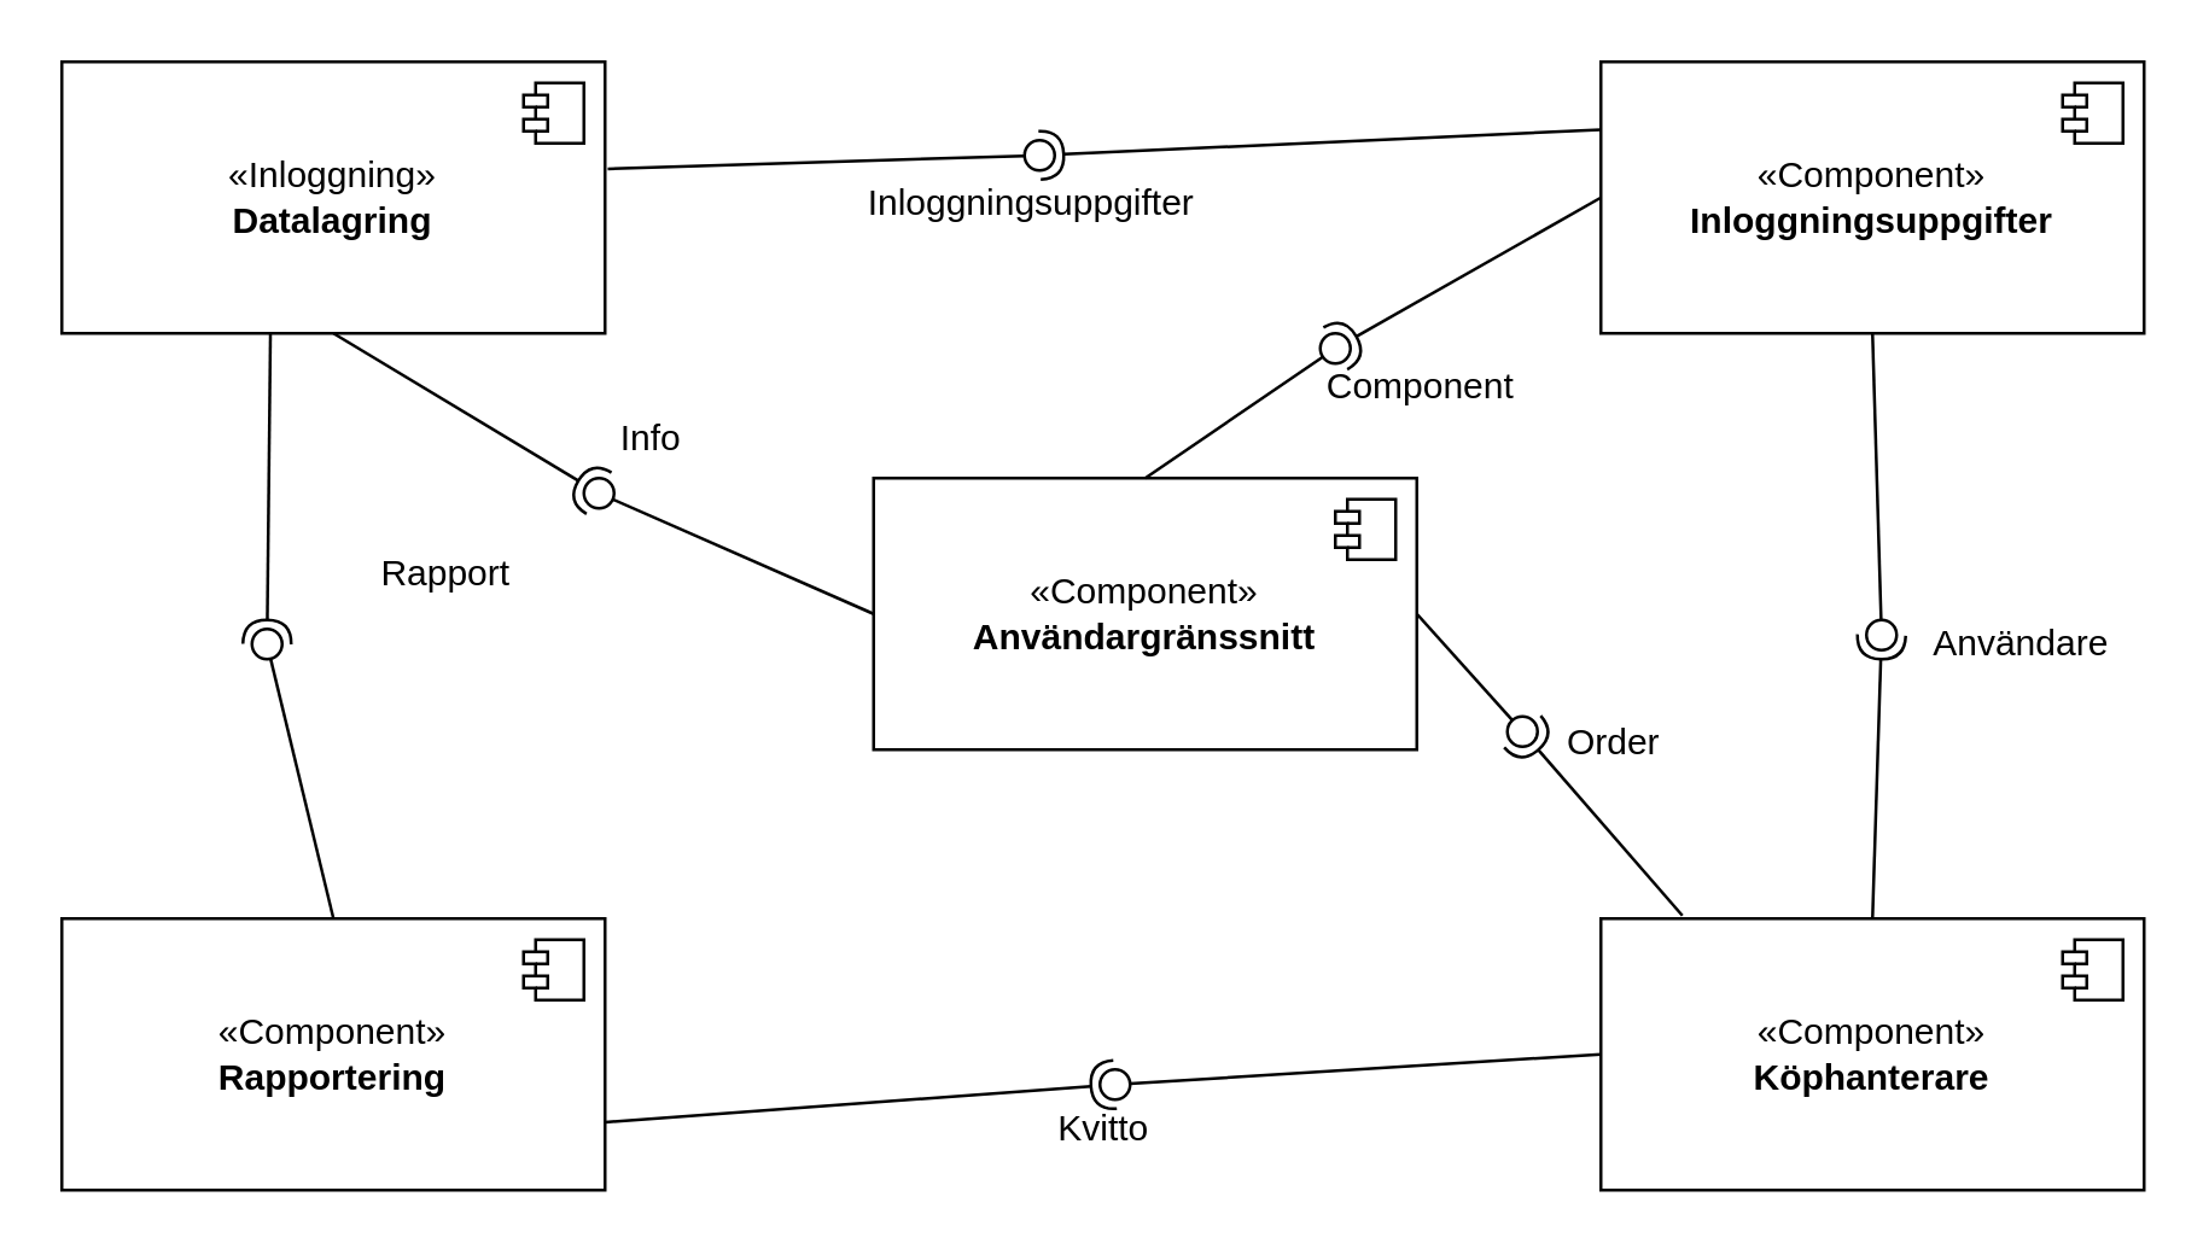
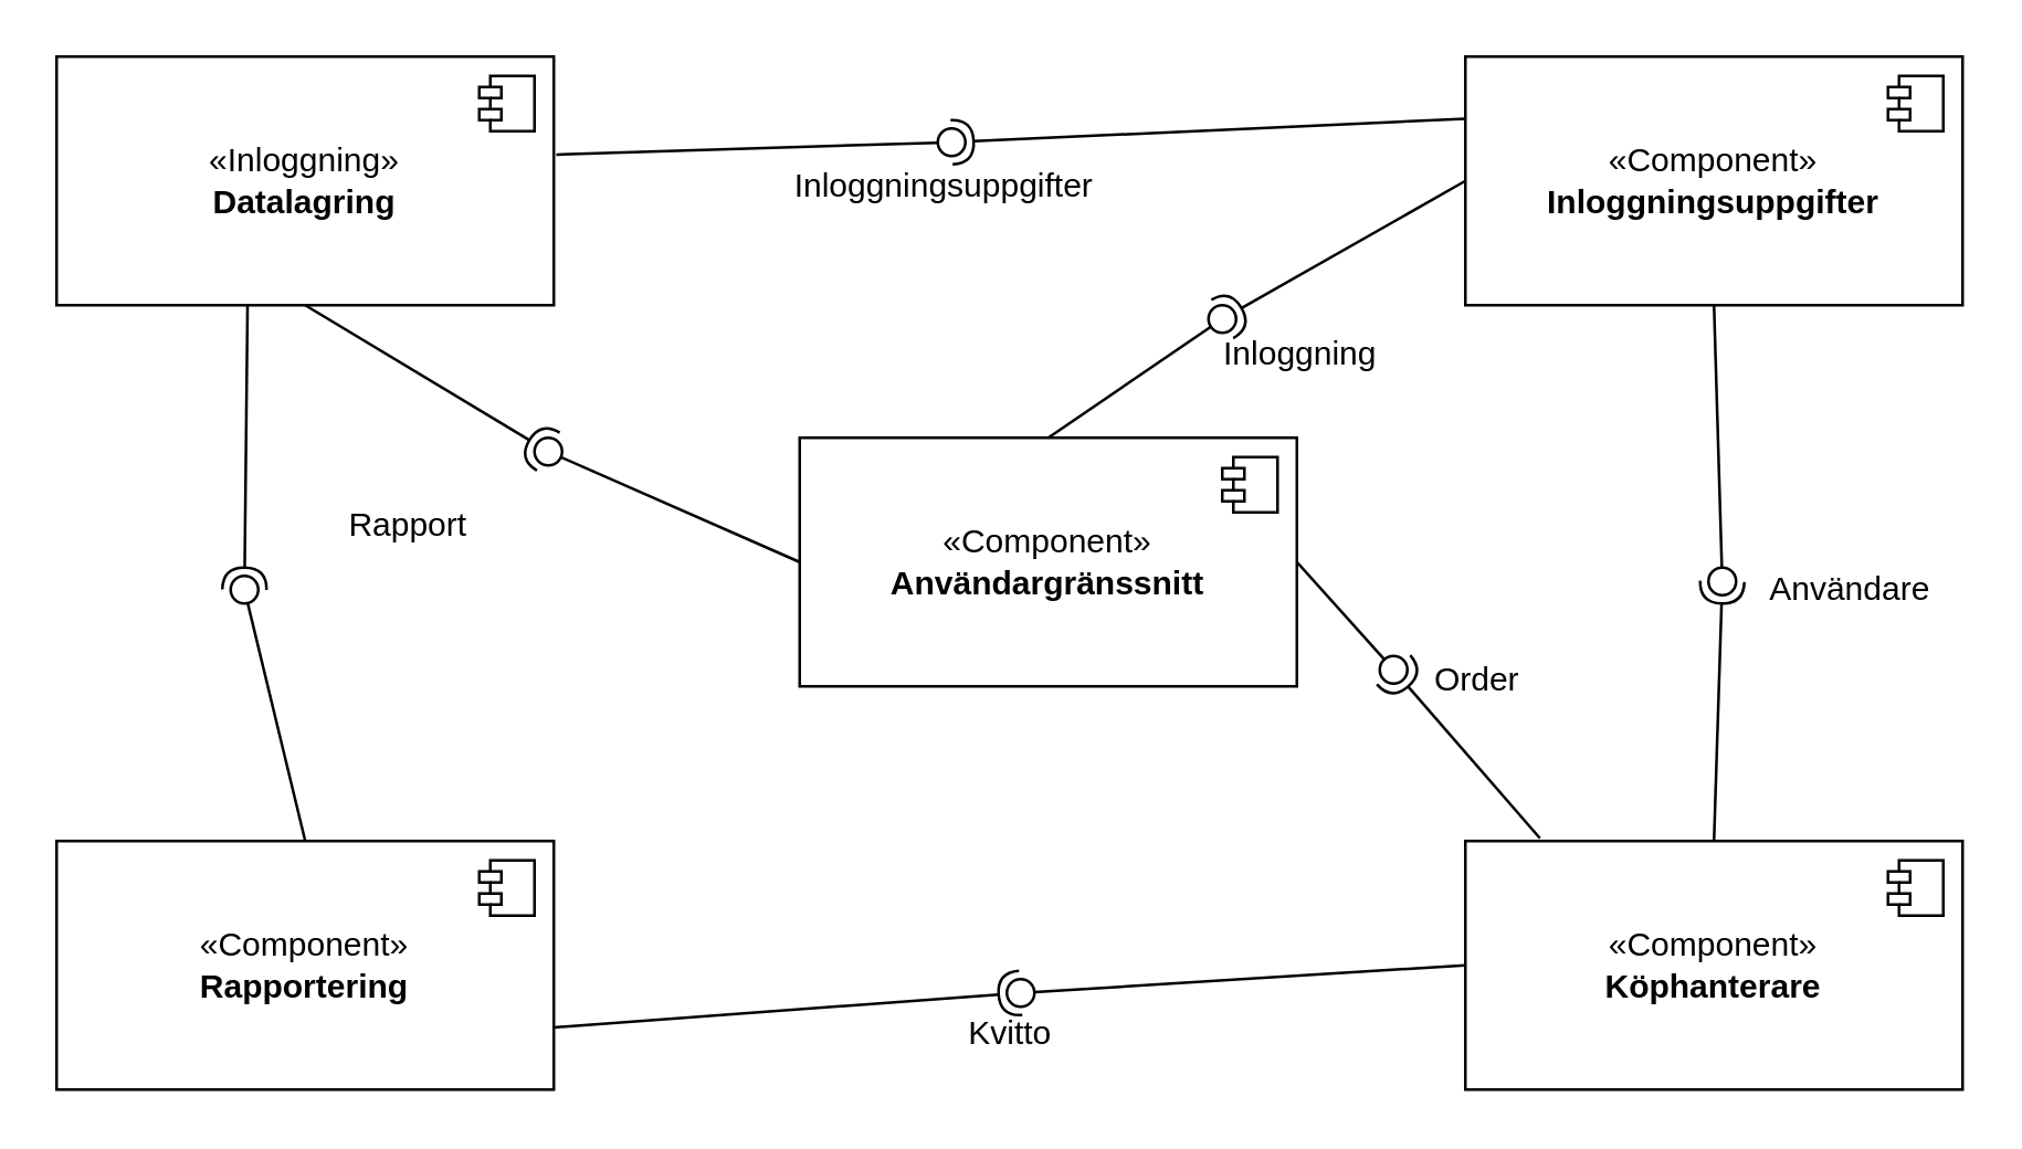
  <mxCell id="0" />
  <mxCell id="1" parent="0" />
  <mxCell id="2" value="«Component»&lt;br&gt;&lt;b&gt;Användargränssnitt&lt;/b&gt;" style="html=1;dropTarget=0;whiteSpace=wrap;" vertex="1" parent="1"><mxGeometry x="289" y="158" width="180" height="90" as="geometry" /></mxCell>
  <mxCell id="3" value="" style="shape=module;jettyWidth=8;jettyHeight=4;" vertex="1" parent="2"><mxGeometry x="1" width="20" height="20" relative="1" as="geometry"><mxPoint x="-27" y="7" as="offset" /></mxGeometry></mxCell>
  <mxCell id="4" value="«Inloggning»&lt;br&gt;&lt;b&gt;Datalagring&lt;/b&gt;" style="html=1;dropTarget=0;whiteSpace=wrap;" vertex="1" parent="1"><mxGeometry x="20" y="20" width="180" height="90" as="geometry" /></mxCell>
  <mxCell id="5" value="" style="shape=module;jettyWidth=8;jettyHeight=4;" vertex="1" parent="4"><mxGeometry x="1" width="20" height="20" relative="1" as="geometry"><mxPoint x="-27" y="7" as="offset" /></mxGeometry></mxCell>
  <mxCell id="6" value="«Component»&lt;br&gt;&lt;b&gt;Rapportering&lt;/b&gt;" style="html=1;dropTarget=0;whiteSpace=wrap;" vertex="1" parent="1"><mxGeometry x="20" y="304" width="180" height="90" as="geometry" /></mxCell>
  <mxCell id="7" value="" style="shape=module;jettyWidth=8;jettyHeight=4;" vertex="1" parent="6"><mxGeometry x="1" width="20" height="20" relative="1" as="geometry"><mxPoint x="-27" y="7" as="offset" /></mxGeometry></mxCell>
  <mxCell id="8" value="«Component»&lt;br&gt;&lt;b&gt;Inloggningsuppgifter&lt;/b&gt;" style="html=1;dropTarget=0;whiteSpace=wrap;" vertex="1" parent="1"><mxGeometry x="530" y="20" width="180" height="90" as="geometry" /></mxCell>
  <mxCell id="9" value="" style="shape=module;jettyWidth=8;jettyHeight=4;" vertex="1" parent="8"><mxGeometry x="1" width="20" height="20" relative="1" as="geometry"><mxPoint x="-27" y="7" as="offset" /></mxGeometry></mxCell>
  <mxCell id="10" value="«Component»&lt;br&gt;&lt;b&gt;Köphanterare&lt;/b&gt;" style="html=1;dropTarget=0;whiteSpace=wrap;" vertex="1" parent="1"><mxGeometry x="530" y="304" width="180" height="90" as="geometry" /></mxCell>
  <mxCell id="11" value="" style="shape=module;jettyWidth=8;jettyHeight=4;" vertex="1" parent="10"><mxGeometry x="1" width="20" height="20" relative="1" as="geometry"><mxPoint x="-27" y="7" as="offset" /></mxGeometry></mxCell>
  <mxCell id="12" value="" style="rounded=0;orthogonalLoop=1;jettySize=auto;html=1;endArrow=halfCircle;endFill=0;endSize=6;strokeWidth=1;sketch=0;exitX=0.384;exitY=0.995;exitDx=0;exitDy=0;exitPerimeter=0;entryX=0.024;entryY=0.159;entryDx=0;entryDy=0;entryPerimeter=0;" edge="1" target="14" parent="1" source="4"><mxGeometry relative="1" as="geometry"><mxPoint x="326" y="355" as="sourcePoint" /><mxPoint x="37" y="207" as="targetPoint" /></mxGeometry></mxCell>
  <mxCell id="13" value="" style="rounded=0;orthogonalLoop=1;jettySize=auto;html=1;endArrow=oval;endFill=0;sketch=0;sourcePerimeterSpacing=0;targetPerimeterSpacing=0;endSize=10;exitX=0.5;exitY=0;exitDx=0;exitDy=0;" edge="1" parent="1" source="6" target="14"><mxGeometry relative="1" as="geometry"><mxPoint x="200" y="349" as="sourcePoint" /><mxPoint x="371" y="341" as="targetPoint" /></mxGeometry></mxCell>
  <mxCell id="14" value="" style="ellipse;whiteSpace=wrap;html=1;align=center;aspect=fixed;fillColor=none;strokeColor=none;resizable=0;perimeter=centerPerimeter;rotatable=0;allowArrows=0;points=[];outlineConnect=1;" vertex="1" parent="1"><mxGeometry x="83" y="208" width="10" height="10" as="geometry" /></mxCell>
  <mxCell id="15" value="Rapport" style="text;html=1;align=center;verticalAlign=middle;resizable=0;points=[];autosize=1;strokeColor=none;fillColor=none;" vertex="1" parent="1"><mxGeometry x="116" y="177" width="61" height="26" as="geometry" /></mxCell>
  <mxCell id="16" value="" style="rounded=0;orthogonalLoop=1;jettySize=auto;html=1;endArrow=halfCircle;endFill=0;endSize=6;strokeWidth=1;sketch=0;exitX=1;exitY=0.75;exitDx=0;exitDy=0;entryX=0.512;entryY=1.088;entryDx=0;entryDy=0;entryPerimeter=0;" edge="1" target="18" parent="1" source="6"><mxGeometry relative="1" as="geometry"><mxPoint x="389" y="359" as="sourcePoint" /><mxPoint x="391" y="411" as="targetPoint" /></mxGeometry></mxCell>
  <mxCell id="17" value="" style="rounded=0;orthogonalLoop=1;jettySize=auto;html=1;endArrow=oval;endFill=0;sketch=0;sourcePerimeterSpacing=0;targetPerimeterSpacing=0;endSize=10;exitX=0;exitY=0.5;exitDx=0;exitDy=0;" edge="1" target="18" parent="1" source="10"><mxGeometry relative="1" as="geometry"><mxPoint x="349" y="359" as="sourcePoint" /></mxGeometry></mxCell>
  <mxCell id="18" value="" style="ellipse;whiteSpace=wrap;html=1;align=center;aspect=fixed;fillColor=none;strokeColor=none;resizable=0;perimeter=centerPerimeter;rotatable=0;allowArrows=0;points=[];outlineConnect=1;" vertex="1" parent="1"><mxGeometry x="364" y="354" width="10" height="10" as="geometry" /></mxCell>
  <mxCell id="19" value="Kvitto" style="text;html=1;align=center;verticalAlign=middle;resizable=0;points=[];autosize=1;strokeColor=none;fillColor=none;" vertex="1" parent="1"><mxGeometry x="341" y="361" width="48" height="26" as="geometry" /></mxCell>
  <mxCell id="20" value="" style="rounded=0;orthogonalLoop=1;jettySize=auto;html=1;endArrow=halfCircle;endFill=0;endSize=6;strokeWidth=1;sketch=0;exitX=0.5;exitY=0;exitDx=0;exitDy=0;" edge="1" target="22" parent="1" source="10"><mxGeometry relative="1" as="geometry"><mxPoint x="650" y="210" as="sourcePoint" /></mxGeometry></mxCell>
  <mxCell id="21" value="" style="rounded=0;orthogonalLoop=1;jettySize=auto;html=1;endArrow=oval;endFill=0;sketch=0;sourcePerimeterSpacing=0;targetPerimeterSpacing=0;endSize=10;exitX=0.5;exitY=1;exitDx=0;exitDy=0;" edge="1" target="22" parent="1" source="8"><mxGeometry relative="1" as="geometry"><mxPoint x="610" y="210" as="sourcePoint" /></mxGeometry></mxCell>
  <mxCell id="22" value="" style="ellipse;whiteSpace=wrap;html=1;align=center;aspect=fixed;fillColor=none;strokeColor=none;resizable=0;perimeter=centerPerimeter;rotatable=0;allowArrows=0;points=[];outlineConnect=1;" vertex="1" parent="1"><mxGeometry x="618" y="205" width="10" height="10" as="geometry" /></mxCell>
  <mxCell id="23" value="Användare" style="text;html=1;align=center;verticalAlign=middle;resizable=0;points=[];autosize=1;strokeColor=none;fillColor=none;" vertex="1" parent="1"><mxGeometry x="631" y="200" width="76" height="26" as="geometry" /></mxCell>
  <mxCell id="24" value="" style="rounded=0;orthogonalLoop=1;jettySize=auto;html=1;endArrow=halfCircle;endFill=0;endSize=6;strokeWidth=1;sketch=0;exitX=0.5;exitY=1;exitDx=0;exitDy=0;" edge="1" target="26" parent="1" source="4"><mxGeometry relative="1" as="geometry"><mxPoint x="207" y="179" as="sourcePoint" /></mxGeometry></mxCell>
  <mxCell id="25" value="" style="rounded=0;orthogonalLoop=1;jettySize=auto;html=1;endArrow=oval;endFill=0;sketch=0;sourcePerimeterSpacing=0;targetPerimeterSpacing=0;endSize=10;exitX=0;exitY=0.5;exitDx=0;exitDy=0;" edge="1" target="26" parent="1" source="2"><mxGeometry relative="1" as="geometry"><mxPoint x="167" y="179" as="sourcePoint" /></mxGeometry></mxCell>
  <mxCell id="26" value="" style="ellipse;whiteSpace=wrap;html=1;align=center;aspect=fixed;fillColor=none;strokeColor=none;resizable=0;perimeter=centerPerimeter;rotatable=0;allowArrows=0;points=[];outlineConnect=1;" vertex="1" parent="1"><mxGeometry x="193" y="158" width="10" height="10" as="geometry" /></mxCell>
- <mxCell id="27" value="Info" style="text;html=1;align=center;verticalAlign=middle;resizable=0;points=[];autosize=1;strokeColor=none;fillColor=none;" vertex="1" parent="1"><mxGeometry x="196" y="132" width="38" height="26" as="geometry" /></mxCell>
  <mxCell id="28" value="" style="rounded=0;orthogonalLoop=1;jettySize=auto;html=1;endArrow=halfCircle;endFill=0;endSize=6;strokeWidth=1;sketch=0;exitX=0;exitY=0.5;exitDx=0;exitDy=0;entryX=0.859;entryY=-0.041;entryDx=0;entryDy=0;entryPerimeter=0;" edge="1" target="30" parent="1" source="8"><mxGeometry relative="1" as="geometry"><mxPoint x="456" y="106" as="sourcePoint" /><mxPoint x="444" y="106" as="targetPoint" /></mxGeometry></mxCell>
  <mxCell id="29" value="" style="rounded=0;orthogonalLoop=1;jettySize=auto;html=1;endArrow=oval;endFill=0;sketch=0;sourcePerimeterSpacing=0;targetPerimeterSpacing=0;endSize=10;exitX=0.5;exitY=0;exitDx=0;exitDy=0;" edge="1" target="30" parent="1" source="2"><mxGeometry relative="1" as="geometry"><mxPoint x="416" y="106" as="sourcePoint" /></mxGeometry></mxCell>
  <mxCell id="30" value="" style="ellipse;whiteSpace=wrap;html=1;align=center;aspect=fixed;fillColor=none;strokeColor=none;resizable=0;perimeter=centerPerimeter;rotatable=0;allowArrows=0;points=[];outlineConnect=1;" vertex="1" parent="1"><mxGeometry x="437" y="110" width="10" height="10" as="geometry" /></mxCell>
- <mxCell id="31" value="Component" style="text;html=1;align=center;verticalAlign=middle;resizable=0;points=[];autosize=1;strokeColor=none;fillColor=none;" vertex="1" parent="1"><mxGeometry x="433" y="115" width="73" height="26" as="geometry" /></mxCell>
+ <mxCell id="31" value="Inloggning" style="text;html=1;align=center;verticalAlign=middle;resizable=0;points=[];autosize=1;strokeColor=none;fillColor=none;" vertex="1" parent="1"><mxGeometry x="433" y="115" width="73" height="26" as="geometry" /></mxCell>
  <mxCell id="32" value="" style="rounded=0;orthogonalLoop=1;jettySize=auto;html=1;endArrow=halfCircle;endFill=0;endSize=6;strokeWidth=1;sketch=0;" edge="1" target="34" parent="1"><mxGeometry relative="1" as="geometry"><mxPoint x="557" y="303" as="sourcePoint" /></mxGeometry></mxCell>
  <mxCell id="33" value="" style="rounded=0;orthogonalLoop=1;jettySize=auto;html=1;endArrow=oval;endFill=0;sketch=0;sourcePerimeterSpacing=0;targetPerimeterSpacing=0;endSize=10;exitX=1;exitY=0.5;exitDx=0;exitDy=0;" edge="1" target="34" parent="1" source="2"><mxGeometry relative="1" as="geometry"><mxPoint x="511" y="213" as="sourcePoint" /></mxGeometry></mxCell>
  <mxCell id="34" value="" style="ellipse;whiteSpace=wrap;html=1;align=center;aspect=fixed;fillColor=none;strokeColor=none;resizable=0;perimeter=centerPerimeter;rotatable=0;allowArrows=0;points=[];outlineConnect=1;" vertex="1" parent="1"><mxGeometry x="499" y="237" width="10" height="10" as="geometry" /></mxCell>
  <mxCell id="35" value="Order" style="text;html=1;align=center;verticalAlign=middle;resizable=0;points=[];autosize=1;strokeColor=none;fillColor=none;" vertex="1" parent="1"><mxGeometry x="509" y="233" width="49" height="26" as="geometry" /></mxCell>
  <mxCell id="36" value="" style="rounded=0;orthogonalLoop=1;jettySize=auto;html=1;endArrow=halfCircle;endFill=0;endSize=6;strokeWidth=1;sketch=0;exitX=0;exitY=0.25;exitDx=0;exitDy=0;" edge="1" target="38" parent="1" source="8"><mxGeometry relative="1" as="geometry"><mxPoint x="364" y="51" as="sourcePoint" /></mxGeometry></mxCell>
  <mxCell id="37" value="" style="rounded=0;orthogonalLoop=1;jettySize=auto;html=1;endArrow=oval;endFill=0;sketch=0;sourcePerimeterSpacing=0;targetPerimeterSpacing=0;endSize=10;exitX=1.005;exitY=0.394;exitDx=0;exitDy=0;exitPerimeter=0;" edge="1" target="38" parent="1" source="4"><mxGeometry relative="1" as="geometry"><mxPoint x="324" y="51" as="sourcePoint" /></mxGeometry></mxCell>
  <mxCell id="38" value="" style="ellipse;whiteSpace=wrap;html=1;align=center;aspect=fixed;fillColor=none;strokeColor=none;resizable=0;perimeter=centerPerimeter;rotatable=0;allowArrows=0;points=[];outlineConnect=1;" vertex="1" parent="1"><mxGeometry x="339" y="46" width="10" height="10" as="geometry" /></mxCell>
  <mxCell id="39" value="Inloggningsuppgifter" style="text;html=1;align=center;verticalAlign=middle;resizable=0;points=[];autosize=1;strokeColor=none;fillColor=none;" vertex="1" parent="1"><mxGeometry x="278" y="54" width="126" height="26" as="geometry" /></mxCell>
